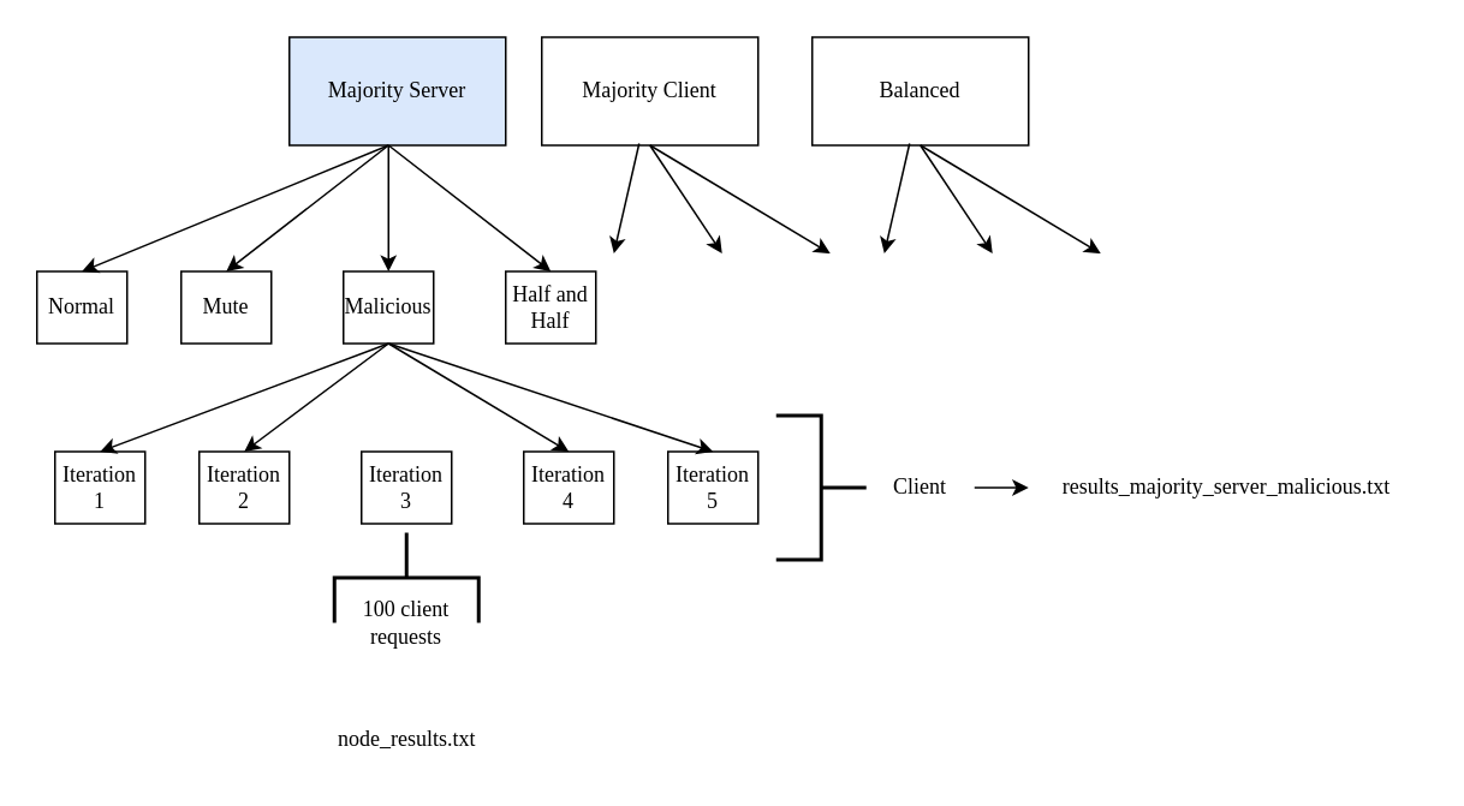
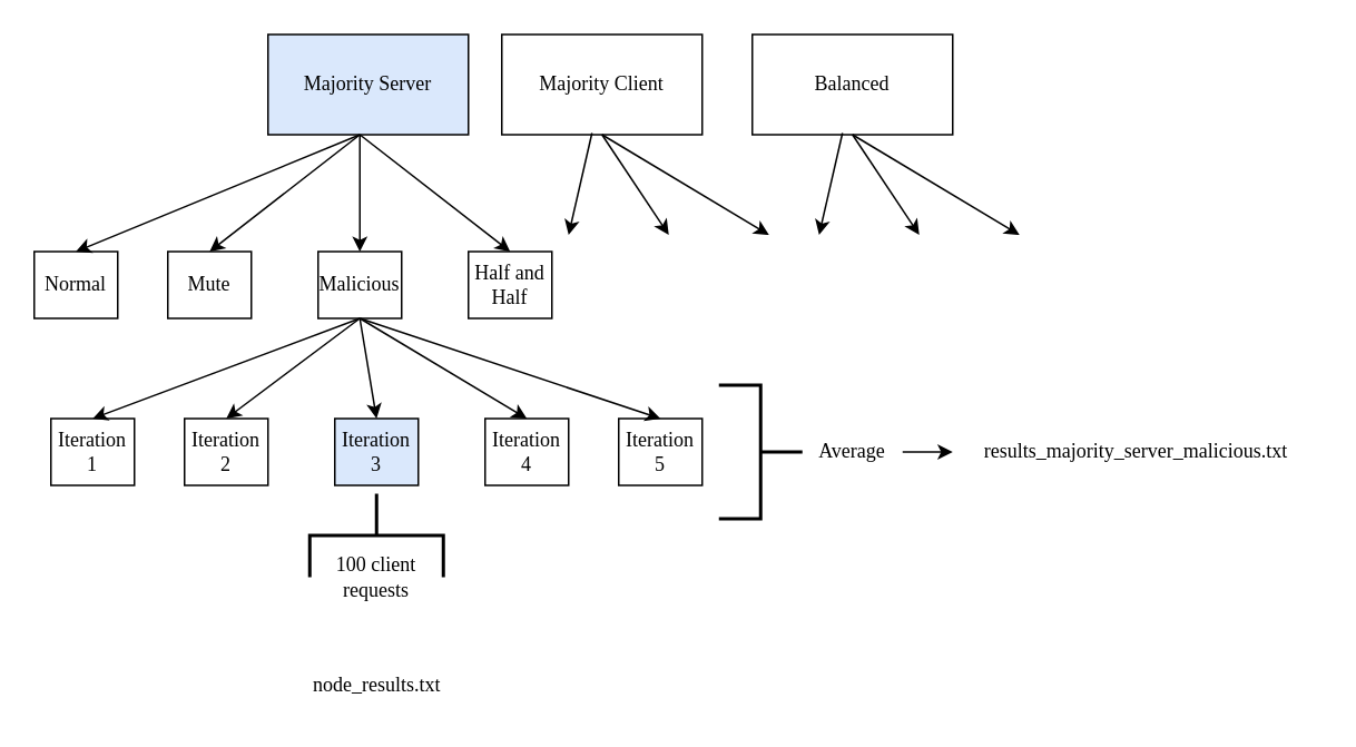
  <mxCell id="0" />
  <mxCell id="1" parent="0" />
  <mxCell id="2" value="&lt;font face=&quot;Times New Roman&quot;&gt;Majority Server&lt;/font&gt;" style="rounded=0;whiteSpace=wrap;html=1;fillColor=#dae8fc;" parent="1" vertex="1"><mxGeometry x="160" y="20" width="120" height="60" as="geometry" /></mxCell>
  <mxCell id="3" value="&lt;font face=&quot;Times New Roman&quot;&gt;Majority Client&lt;/font&gt;" style="rounded=0;whiteSpace=wrap;html=1;" parent="1" vertex="1"><mxGeometry x="300" y="20" width="120" height="60" as="geometry" /></mxCell>
  <mxCell id="4" value="&lt;font face=&quot;Times New Roman&quot;&gt;Mute&lt;/font&gt;" style="rounded=0;whiteSpace=wrap;html=1;" parent="1" vertex="1"><mxGeometry x="100" y="150" width="50" height="40" as="geometry" /></mxCell>
  <mxCell id="5" value="&lt;font face=&quot;Times New Roman&quot;&gt;Half and Half&lt;/font&gt;" style="rounded=0;whiteSpace=wrap;html=1;" parent="1" vertex="1"><mxGeometry x="280" y="150" width="50" height="40" as="geometry" /></mxCell>
  <mxCell id="6" value="&lt;font face=&quot;Times New Roman&quot;&gt;Malicious&lt;br&gt;&lt;/font&gt;" style="rounded=0;whiteSpace=wrap;html=1;" parent="1" vertex="1"><mxGeometry x="190" y="150" width="50" height="40" as="geometry" /></mxCell>
  <mxCell id="7" value="&lt;font face=&quot;Times New Roman&quot;&gt;Normal&lt;/font&gt;" style="rounded=0;whiteSpace=wrap;html=1;" parent="1" vertex="1"><mxGeometry x="20" y="150" width="50" height="40" as="geometry" /></mxCell>
  <mxCell id="8" value="" style="endArrow=classic;html=1;rounded=0;exitX=0.5;exitY=1;exitDx=0;exitDy=0;entryX=0.5;entryY=0;entryDx=0;entryDy=0;" parent="1" target="7" edge="1"><mxGeometry width="50" height="50" relative="1" as="geometry"><mxPoint x="215" y="80" as="sourcePoint" /><mxPoint x="240" y="50" as="targetPoint" /></mxGeometry></mxCell>
  <mxCell id="9" value="" style="endArrow=classic;html=1;rounded=0;exitX=0.5;exitY=1;exitDx=0;exitDy=0;entryX=0.5;entryY=0;entryDx=0;entryDy=0;" parent="1" target="6" edge="1"><mxGeometry width="50" height="50" relative="1" as="geometry"><mxPoint x="215" y="80" as="sourcePoint" /><mxPoint x="250" y="60" as="targetPoint" /></mxGeometry></mxCell>
  <mxCell id="10" value="" style="endArrow=classic;html=1;rounded=0;exitX=0.5;exitY=1;exitDx=0;exitDy=0;entryX=0.5;entryY=0;entryDx=0;entryDy=0;" parent="1" target="4" edge="1"><mxGeometry width="50" height="50" relative="1" as="geometry"><mxPoint x="215" y="80" as="sourcePoint" /><mxPoint x="260" y="70" as="targetPoint" /></mxGeometry></mxCell>
  <mxCell id="11" value="" style="endArrow=classic;html=1;rounded=0;exitX=0.5;exitY=1;exitDx=0;exitDy=0;entryX=0.5;entryY=0;entryDx=0;entryDy=0;" parent="1" target="5" edge="1"><mxGeometry width="50" height="50" relative="1" as="geometry"><mxPoint x="215" y="80" as="sourcePoint" /><mxPoint x="270" y="80" as="targetPoint" /></mxGeometry></mxCell>
  <mxCell id="12" value="" style="endArrow=classic;html=1;rounded=0;exitX=0.45;exitY=0.983;exitDx=0;exitDy=0;exitPerimeter=0;" parent="1" source="3" edge="1"><mxGeometry width="50" height="50" relative="1" as="geometry"><mxPoint x="330" y="100" as="sourcePoint" /><mxPoint x="340" y="140" as="targetPoint" /></mxGeometry></mxCell>
  <mxCell id="13" value="" style="endArrow=classic;html=1;rounded=0;exitX=0.5;exitY=1;exitDx=0;exitDy=0;" parent="1" source="3" edge="1"><mxGeometry width="50" height="50" relative="1" as="geometry"><mxPoint x="515" y="110" as="sourcePoint" /><mxPoint x="400" y="140" as="targetPoint" /></mxGeometry></mxCell>
  <mxCell id="14" value="" style="endArrow=classic;html=1;rounded=0;exitX=0.5;exitY=1;exitDx=0;exitDy=0;" parent="1" source="3" edge="1"><mxGeometry width="50" height="50" relative="1" as="geometry"><mxPoint x="545" y="110" as="sourcePoint" /><mxPoint x="460" y="140" as="targetPoint" /></mxGeometry></mxCell>
  <mxCell id="15" value="&lt;font face=&quot;Times New Roman&quot;&gt;Iteration 2&lt;/font&gt;" style="rounded=0;whiteSpace=wrap;html=1;" parent="1" vertex="1"><mxGeometry x="110" y="250" width="50" height="40" as="geometry" /></mxCell>
  <mxCell id="16" value="&lt;font face=&quot;Times New Roman&quot;&gt;Iteration 4&lt;/font&gt;" style="rounded=0;whiteSpace=wrap;html=1;" parent="1" vertex="1"><mxGeometry x="290" y="250" width="50" height="40" as="geometry" /></mxCell>
- <mxCell id="17" value="&lt;font face=&quot;Times New Roman&quot;&gt;Iteration 3&lt;br&gt;&lt;/font&gt;" style="rounded=0;whiteSpace=wrap;html=1;" parent="1" vertex="1"><mxGeometry x="200" y="250" width="50" height="40" as="geometry" /></mxCell>
+ <mxCell id="17" value="&lt;font face=&quot;Times New Roman&quot;&gt;Iteration 3&lt;br&gt;&lt;/font&gt;" style="rounded=0;whiteSpace=wrap;html=1;fillColor=#dae8fc;" parent="1" vertex="1"><mxGeometry x="200" y="250" width="50" height="40" as="geometry" /></mxCell>
  <mxCell id="18" value="&lt;font face=&quot;Times New Roman&quot;&gt;Iteration 1&lt;/font&gt;" style="rounded=0;whiteSpace=wrap;html=1;" parent="1" vertex="1"><mxGeometry x="30" y="250" width="50" height="40" as="geometry" /></mxCell>
  <mxCell id="19" value="&lt;font face=&quot;Times New Roman&quot;&gt;Iteration 5&lt;/font&gt;" style="rounded=0;whiteSpace=wrap;html=1;" parent="1" vertex="1"><mxGeometry x="370" y="250" width="50" height="40" as="geometry" /></mxCell>
  <mxCell id="20" value="" style="endArrow=classic;html=1;rounded=0;exitX=0.5;exitY=1;exitDx=0;exitDy=0;entryX=0.5;entryY=0;entryDx=0;entryDy=0;" parent="1" source="6" target="18" edge="1"><mxGeometry width="50" height="50" relative="1" as="geometry"><mxPoint x="510" y="150" as="sourcePoint" /><mxPoint x="560" y="100" as="targetPoint" /></mxGeometry></mxCell>
  <mxCell id="21" value="" style="endArrow=classic;html=1;rounded=0;exitX=0.5;exitY=1;exitDx=0;exitDy=0;entryX=0.5;entryY=0;entryDx=0;entryDy=0;" parent="1" source="6" target="15" edge="1"><mxGeometry width="50" height="50" relative="1" as="geometry"><mxPoint x="225" y="200" as="sourcePoint" /><mxPoint x="65" y="260" as="targetPoint" /></mxGeometry></mxCell>
+ <mxCell id="22" value="" style="endArrow=classic;html=1;rounded=0;exitX=0.5;exitY=1;exitDx=0;exitDy=0;entryX=0.5;entryY=0;entryDx=0;entryDy=0;" parent="1" source="6" target="17" edge="1"><mxGeometry width="50" height="50" relative="1" as="geometry"><mxPoint x="235" y="210" as="sourcePoint" /><mxPoint x="75" y="270" as="targetPoint" /></mxGeometry></mxCell>
  <mxCell id="23" value="" style="endArrow=classic;html=1;rounded=0;exitX=0.5;exitY=1;exitDx=0;exitDy=0;entryX=0.5;entryY=0;entryDx=0;entryDy=0;" parent="1" source="6" target="16" edge="1"><mxGeometry width="50" height="50" relative="1" as="geometry"><mxPoint x="245" y="220" as="sourcePoint" /><mxPoint x="85" y="280" as="targetPoint" /></mxGeometry></mxCell>
  <mxCell id="24" value="" style="endArrow=classic;html=1;rounded=0;exitX=0.5;exitY=1;exitDx=0;exitDy=0;entryX=0.5;entryY=0;entryDx=0;entryDy=0;" parent="1" source="6" target="19" edge="1"><mxGeometry width="50" height="50" relative="1" as="geometry"><mxPoint x="255" y="230" as="sourcePoint" /><mxPoint x="95" y="290" as="targetPoint" /></mxGeometry></mxCell>
  <mxCell id="25" value="" style="strokeWidth=2;html=1;shape=mxgraph.flowchart.annotation_2;align=left;labelPosition=right;pointerEvents=1;rotation=90;" parent="1" vertex="1"><mxGeometry x="200" y="280" width="50" height="80" as="geometry" /></mxCell>
  <mxCell id="26" value="100 client requests" style="text;html=1;strokeColor=none;fillColor=none;align=center;verticalAlign=middle;whiteSpace=wrap;rounded=0;fontFamily=Times New Roman;" parent="1" vertex="1"><mxGeometry x="195" y="330" width="60" height="30" as="geometry" /></mxCell>
  <mxCell id="27" value="node_results.txt" style="text;html=1;strokeColor=none;fillColor=none;align=center;verticalAlign=middle;whiteSpace=wrap;rounded=0;fontFamily=Times New Roman;" parent="1" vertex="1"><mxGeometry x="182.5" y="395" width="85" height="30" as="geometry" /></mxCell>
  <mxCell id="28" value="" style="strokeWidth=2;html=1;shape=mxgraph.flowchart.annotation_2;align=left;labelPosition=right;pointerEvents=1;rotation=-180;" parent="1" vertex="1"><mxGeometry x="430" y="230" width="50" height="80" as="geometry" /></mxCell>
  <mxCell id="29" style="edgeStyle=orthogonalEdgeStyle;rounded=0;orthogonalLoop=1;jettySize=auto;html=1;exitX=1;exitY=0.5;exitDx=0;exitDy=0;entryX=0;entryY=0.5;entryDx=0;entryDy=0;" parent="1" source="30" target="31" edge="1"><mxGeometry relative="1" as="geometry"><mxPoint x="560" y="270" as="targetPoint" /></mxGeometry></mxCell>
- <mxCell id="30" value="Client" style="text;html=1;strokeColor=none;fillColor=none;align=center;verticalAlign=middle;whiteSpace=wrap;rounded=0;fontFamily=Times New Roman;" parent="1" vertex="1"><mxGeometry x="480" y="255" width="60" height="30" as="geometry" /></mxCell>
+ <mxCell id="30" value="Average" style="text;html=1;strokeColor=none;fillColor=none;align=center;verticalAlign=middle;whiteSpace=wrap;rounded=0;fontFamily=Times New Roman;" parent="1" vertex="1"><mxGeometry x="480" y="255" width="60" height="30" as="geometry" /></mxCell>
  <mxCell id="31" value="results_majority_server_malicious.txt" style="text;html=1;strokeColor=none;fillColor=none;align=center;verticalAlign=middle;whiteSpace=wrap;rounded=0;fontFamily=Times New Roman;" parent="1" vertex="1"><mxGeometry x="570" y="255" width="220" height="30" as="geometry" /></mxCell>
  <mxCell id="32" value="&lt;font face=&quot;Times New Roman&quot;&gt;Balanced&lt;/font&gt;" style="rounded=0;whiteSpace=wrap;html=1;" vertex="1" parent="1"><mxGeometry x="450" y="20" width="120" height="60" as="geometry" /></mxCell>
  <mxCell id="33" value="" style="endArrow=classic;html=1;rounded=0;exitX=0.45;exitY=0.983;exitDx=0;exitDy=0;exitPerimeter=0;" edge="1" parent="1" source="32"><mxGeometry width="50" height="50" relative="1" as="geometry"><mxPoint x="480" y="100" as="sourcePoint" /><mxPoint x="490" y="140" as="targetPoint" /></mxGeometry></mxCell>
  <mxCell id="34" value="" style="endArrow=classic;html=1;rounded=0;exitX=0.5;exitY=1;exitDx=0;exitDy=0;" edge="1" parent="1" source="32"><mxGeometry width="50" height="50" relative="1" as="geometry"><mxPoint x="665" y="110" as="sourcePoint" /><mxPoint x="550" y="140" as="targetPoint" /></mxGeometry></mxCell>
  <mxCell id="35" value="" style="endArrow=classic;html=1;rounded=0;exitX=0.5;exitY=1;exitDx=0;exitDy=0;" edge="1" parent="1" source="32"><mxGeometry width="50" height="50" relative="1" as="geometry"><mxPoint x="695" y="110" as="sourcePoint" /><mxPoint x="610" y="140" as="targetPoint" /></mxGeometry></mxCell>
